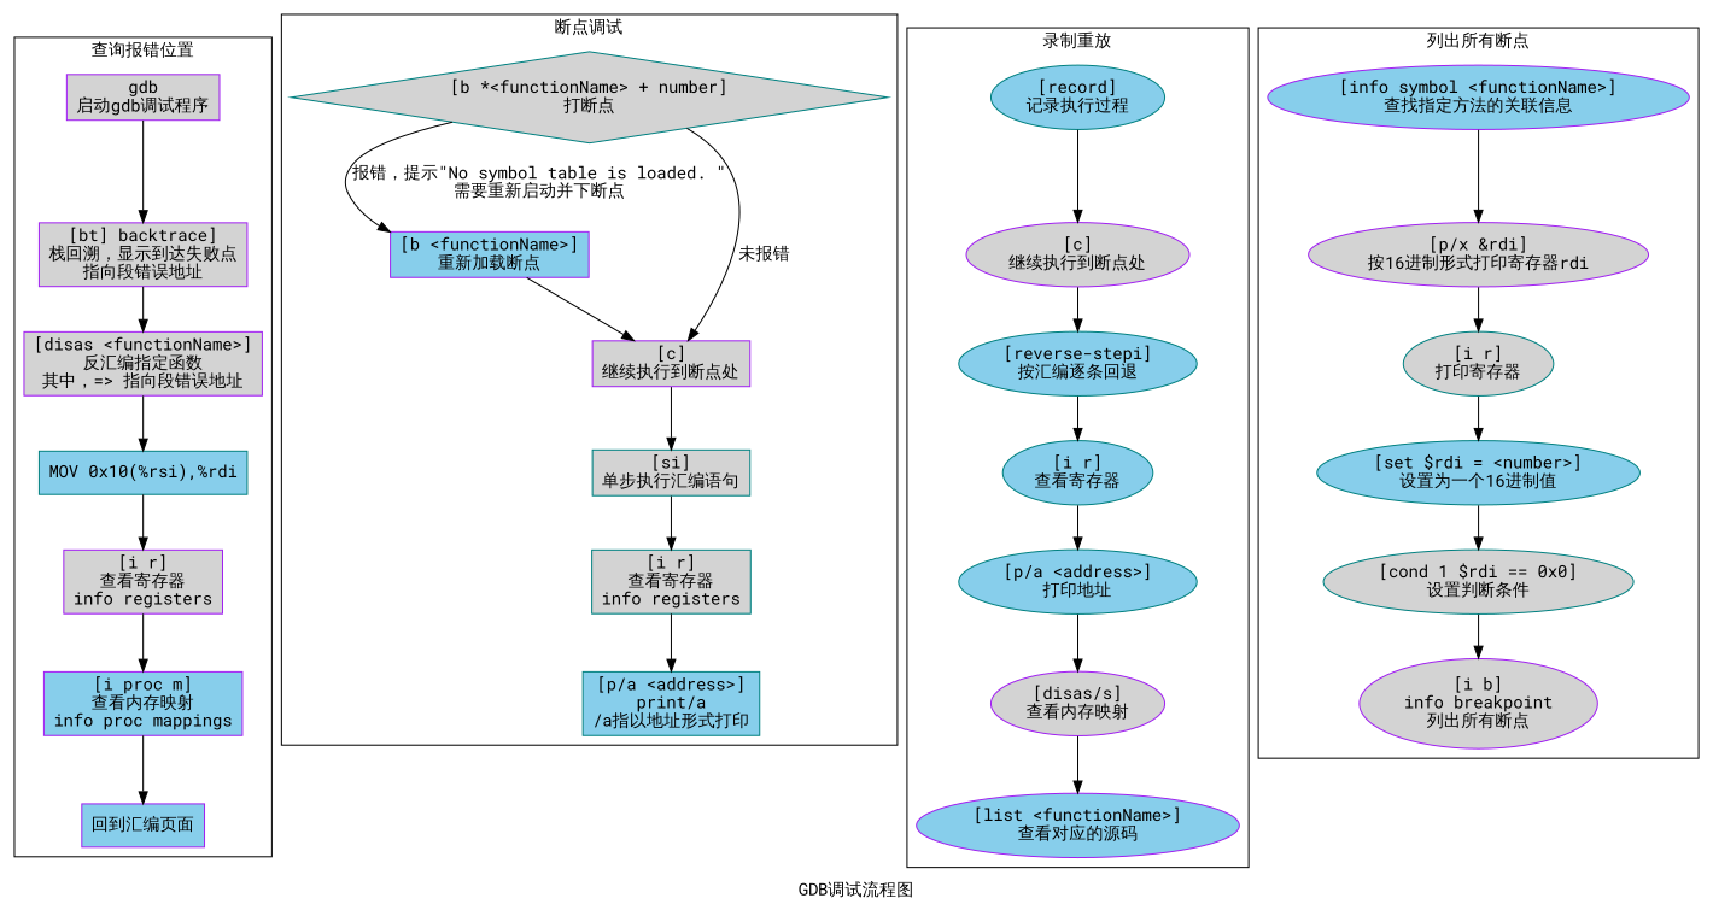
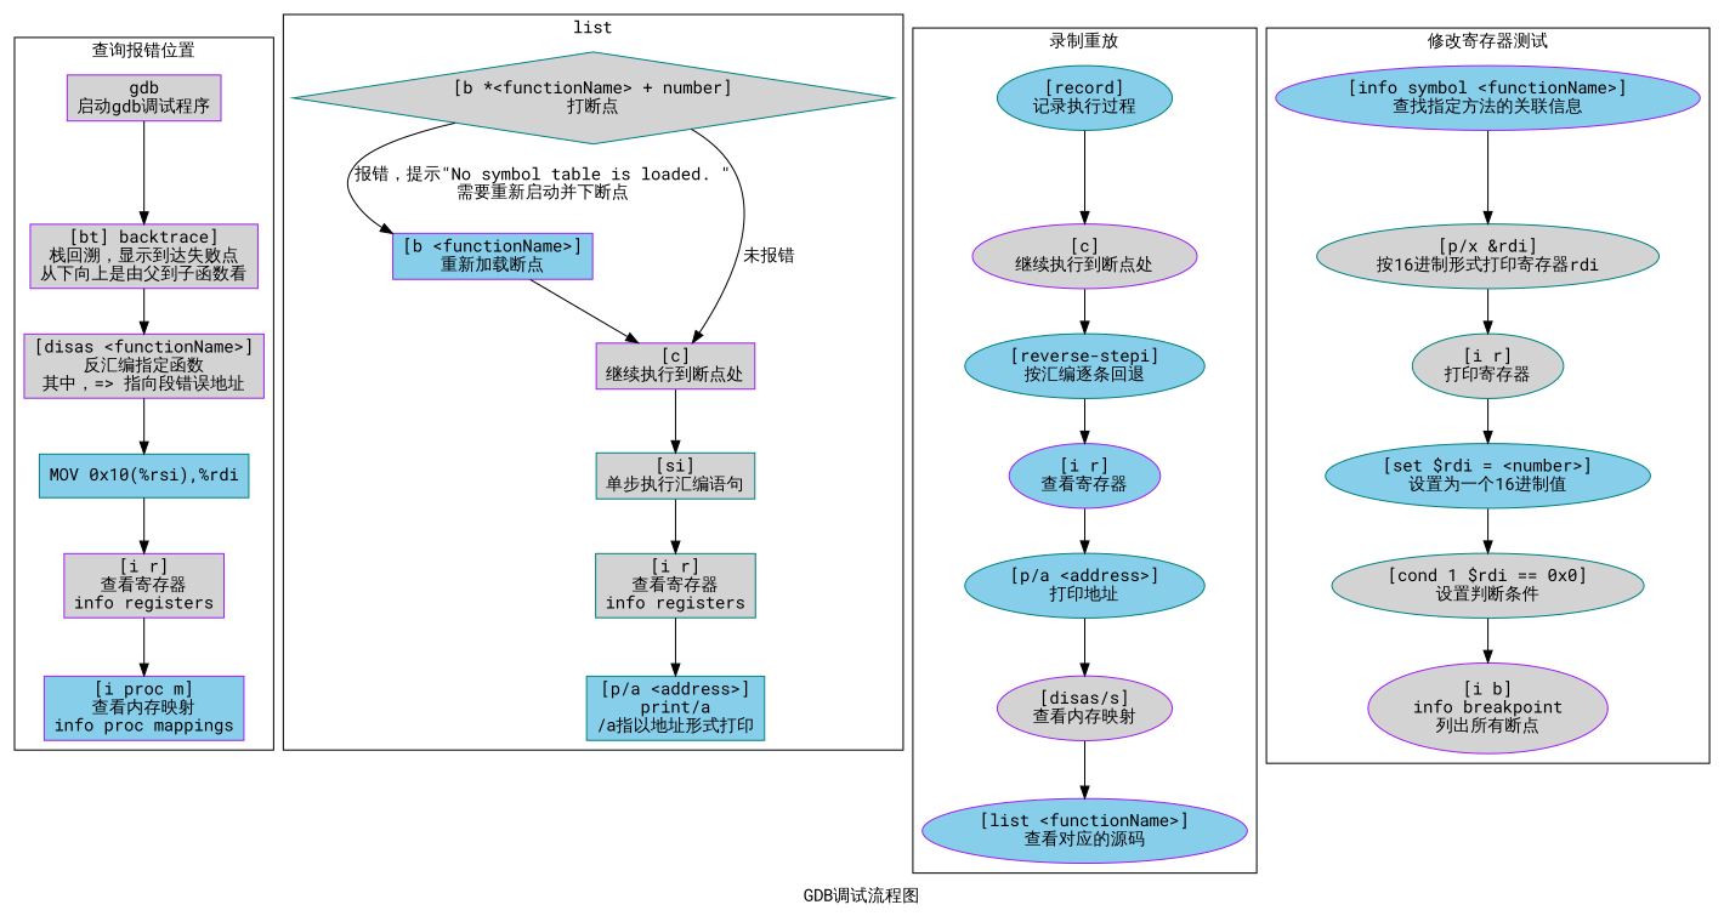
  digraph {
    fontname="Roboto Mono"
    label="GDB调试流程图"
    node [color=purple fillcolor=lightgrey fontname="Roboto Mono" style=filled]
    edge [fontname="Roboto Mono"]
    n1 [label="gdb\n启动gdb调试程序" shape=box]
-   n2 [label="[bt] backtrace]\n栈回溯，显示到达失败点\n指向段错误地址" shape=box]
+   n2 [label="[bt] backtrace]\n栈回溯，显示到达失败点\n从下向上是由父到子函数看" shape=box]
    n3 [label="[disas <functionName>]\n反汇编指定函数\n其中，=> 指向段错误地址" shape=box]
    n4 [color=teal fillcolor=skyblue label="MOV 0x10(%rsi),%rdi" shape=box]
    n5 [label="[i r]\n查看寄存器\ninfo registers" shape=box]
    n6 [fillcolor=skyblue label="[i proc m]\n查看内存映射\ninfo proc mappings" shape=box]
-   n7 [fillcolor=skyblue label="回到汇编页面" shape=box]
    n8 [color=teal label="[b *<functionName> + number]\n打断点" shape=diamond]
    n9 [fillcolor=skyblue label="[b <functionName>]\n重新加载断点" shape=box]
    n10 [label="[c]\n继续执行到断点处" shape=box]
    n11 [color=teal label="[si]\n单步执行汇编语句" shape=box]
    n12 [color=teal label="[i r]\n查看寄存器\ninfo registers" shape=box]
    n13 [color=teal fillcolor=skyblue label="[p/a <address>]\nprint/a\n/a指以地址形式打印" shape=box]
    n14 [color=teal fillcolor=skyblue label="[record]\n记录执行过程"]
    n15 [label="[c]\n继续执行到断点处"]
    n16 [color=teal fillcolor=skyblue label="[reverse-stepi]\n按汇编逐条回退"]
-   n17 [color=teal fillcolor=skyblue label="[i r]\n查看寄存器"]
+   n17 [fillcolor=skyblue label="[i r]\n查看寄存器"]
    n18 [color=teal fillcolor=skyblue label="[p/a <address>]\n打印地址"]
    n19 [label="[disas/s]\n查看内存映射"]
    n20 [fillcolor=skyblue label="[list <functionName>]\n查看对应的源码"]
    n21 [fillcolor=skyblue label="[info symbol <functionName>]\n查找指定方法的关联信息"]
-   n22 [label="[p/x &rdi]\n按16进制形式打印寄存器rdi"]
+   n22 [color=teal label="[p/x &rdi]\n按16进制形式打印寄存器rdi"]
    n23 [color=teal label="[i r]\n打印寄存器"]
    n24 [color=teal fillcolor=skyblue label="[set $rdi = <number>]\n设置为一个16进制值"]
    n25 [color=teal label="[cond 1 $rdi == 0x0]\n设置判断条件"]
    n26 [label="[i b]\ninfo breakpoint\n列出所有断点"]
    subgraph cluster_1 {
      label="查询报错位置"
      n1
      n2
      n3
      n4
      n5
      n6
-     n7
    }
    subgraph cluster_2 {
-     label="断点调试"
+     label=list
      n8
      n9
      n10
      n11
      n12
      n13
    }
    subgraph cluster_3 {
      label="录制重放"
      n14
      n15
      n16
      n17
      n18
      n19
      n20
    }
    subgraph cluster_4 {
-     label="列出所有断点"
+     label="修改寄存器测试"
      n21
      n22
      n23
      n24
      n25
      n26
    }
    n1 -> n2
    n2 -> n3
    n3 -> n4
    n4 -> n5
    n5 -> n6
-   n6 -> n7
    n8 -> n9 [label="报错，提示\"No symbol table is loaded. \"\n需要重新启动并下断点"]
    n8 -> n10 [label="未报错"]
    n9 -> n10
    n10 -> n11
    n11 -> n12
    n12 -> n13
    n14 -> n15
    n15 -> n16
    n16 -> n17
    n17 -> n18
    n18 -> n19
    n19 -> n20
    n21 -> n22
    n22 -> n23
    n23 -> n24
    n24 -> n25
    n25 -> n26
  }
